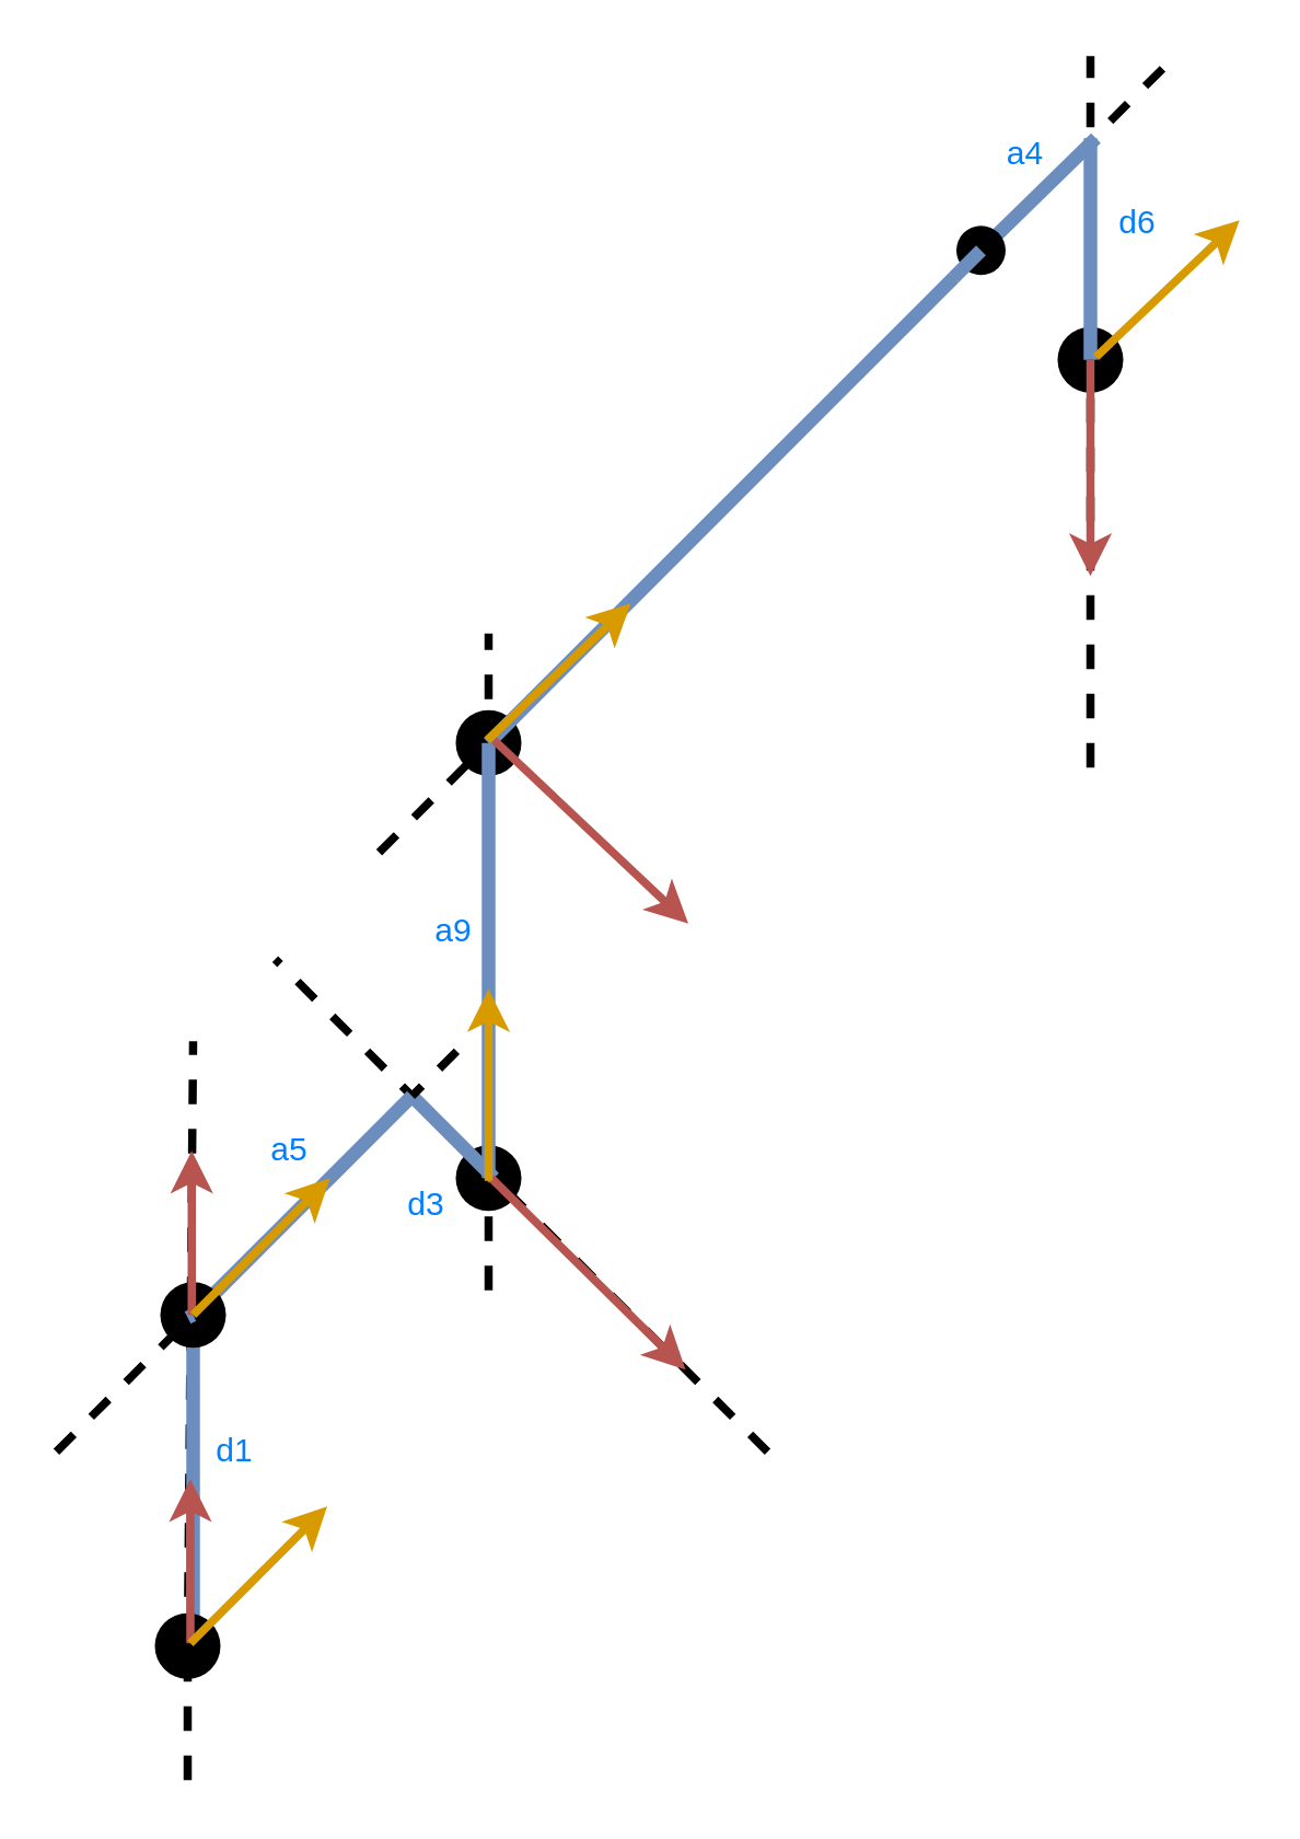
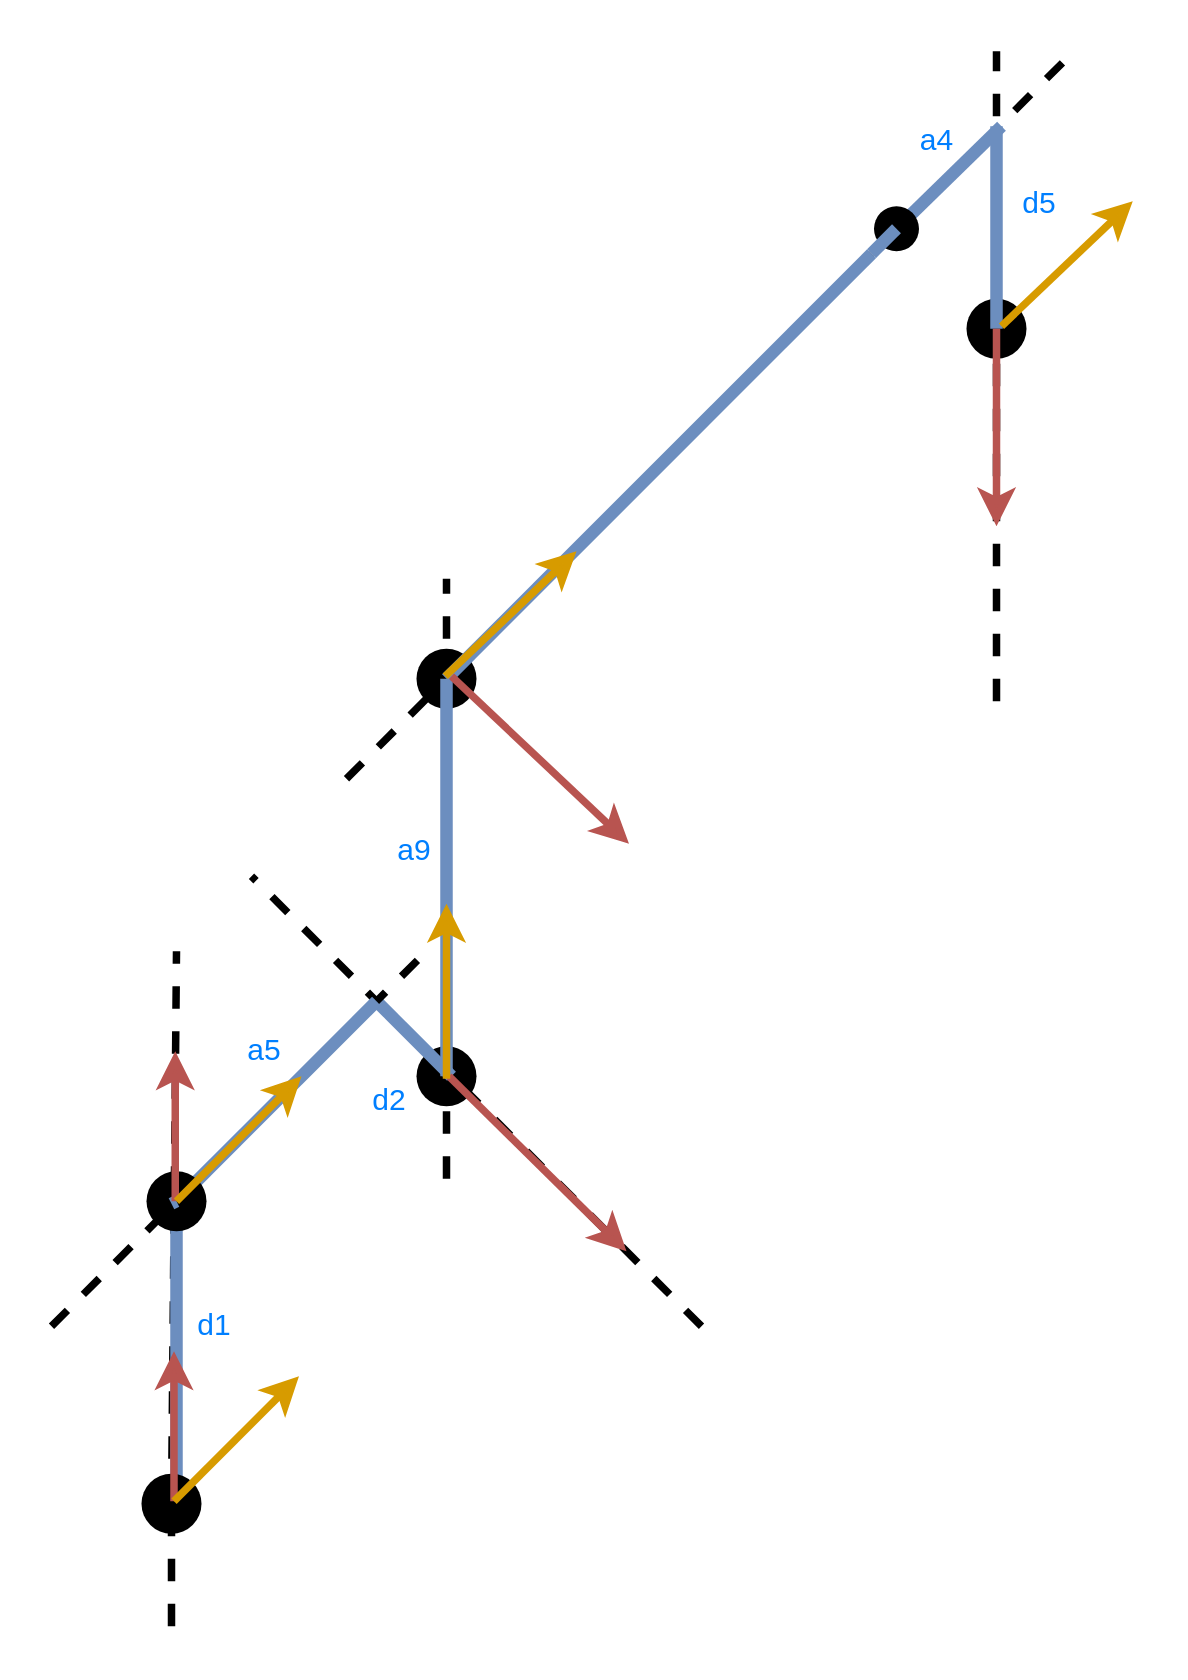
  <mxCell id="0" />
  <mxCell id="1" parent="0" />
  <mxCell id="2" value="" style="endArrow=none;dashed=1;html=1;strokeWidth=3;startArrow=none;" edge="1" parent="1" source="18"><mxGeometry width="50" height="50" relative="1" as="geometry"><mxPoint x="69" y="629" as="sourcePoint" /><mxPoint x="70" y="380" as="targetPoint" /></mxGeometry></mxCell>
  <mxCell id="3" value="" style="shape=waypoint;sketch=0;size=6;pointerEvents=1;points=[];fillColor=none;resizable=0;rotatable=0;perimeter=centerPerimeter;snapToPoint=1;strokeWidth=10;" vertex="1" parent="1"><mxGeometry x="158" y="410" width="40" height="40" as="geometry" /></mxCell>
  <mxCell id="4" value="" style="endArrow=none;dashed=1;html=1;strokeWidth=3;" edge="1" parent="1"><mxGeometry width="50" height="50" relative="1" as="geometry"><mxPoint x="280" y="530" as="sourcePoint" /><mxPoint x="100" y="350" as="targetPoint" /></mxGeometry></mxCell>
  <mxCell id="5" value="" style="shape=waypoint;sketch=0;size=6;pointerEvents=1;points=[];fillColor=none;resizable=0;rotatable=0;perimeter=centerPerimeter;snapToPoint=1;strokeWidth=10;" vertex="1" parent="1"><mxGeometry x="158" y="251" width="40" height="40" as="geometry" /></mxCell>
  <mxCell id="6" value="" style="endArrow=none;dashed=1;html=1;strokeWidth=3;" edge="1" parent="1"><mxGeometry width="50" height="50" relative="1" as="geometry"><mxPoint x="178" y="471" as="sourcePoint" /><mxPoint x="178" y="231" as="targetPoint" /></mxGeometry></mxCell>
  <mxCell id="7" value="" style="endArrow=none;dashed=1;html=1;strokeWidth=3;" edge="1" parent="1"><mxGeometry width="50" height="50" relative="1" as="geometry"><mxPoint x="138" y="311" as="sourcePoint" /><mxPoint x="428" y="21" as="targetPoint" /></mxGeometry></mxCell>
  <mxCell id="8" value="" style="endArrow=none;dashed=1;html=1;strokeWidth=3;startArrow=none;" edge="1" parent="1" source="9"><mxGeometry width="50" height="50" relative="1" as="geometry"><mxPoint x="398" y="181" as="sourcePoint" /><mxPoint x="398" y="71" as="targetPoint" /></mxGeometry></mxCell>
  <mxCell id="9" value="" style="shape=waypoint;sketch=0;size=6;pointerEvents=1;points=[];fillColor=none;resizable=0;rotatable=0;perimeter=centerPerimeter;snapToPoint=1;strokeWidth=10;" vertex="1" parent="1"><mxGeometry x="378" y="111" width="40" height="40" as="geometry" /></mxCell>
  <mxCell id="10" value="" style="endArrow=none;dashed=1;html=1;strokeWidth=3;" edge="1" parent="1"><mxGeometry width="50" height="50" relative="1" as="geometry"><mxPoint x="398" y="280" as="sourcePoint" /><mxPoint x="398" y="20" as="targetPoint" /></mxGeometry></mxCell>
  <mxCell id="11" value="" style="endArrow=none;html=1;strokeWidth=5;fillColor=#dae8fc;strokeColor=#6c8ebf;" edge="1" parent="1"><mxGeometry width="50" height="50" relative="1" as="geometry"><mxPoint x="70" y="601" as="sourcePoint" /><mxPoint x="70" y="481" as="targetPoint" /></mxGeometry></mxCell>
  <mxCell id="12" value="" style="endArrow=none;html=1;strokeWidth=5;strokeColor=#6c8ebf;fillColor=#dae8fc;" edge="1" parent="1"><mxGeometry width="50" height="50" relative="1" as="geometry"><mxPoint x="180" y="430" as="sourcePoint" /><mxPoint x="150" y="400" as="targetPoint" /></mxGeometry></mxCell>
  <mxCell id="13" value="" style="endArrow=none;html=1;strokeWidth=5;strokeColor=#6c8ebf;fillColor=#dae8fc;exitX=0.25;exitY=0.5;exitDx=0;exitDy=0;exitPerimeter=0;" edge="1" parent="1" source="3"><mxGeometry width="50" height="50" relative="1" as="geometry"><mxPoint x="388" y="411" as="sourcePoint" /><mxPoint x="178" y="271" as="targetPoint" /></mxGeometry></mxCell>
  <mxCell id="14" value="" style="endArrow=none;html=1;strokeWidth=5;exitX=0.375;exitY=0.55;exitDx=0;exitDy=0;exitPerimeter=0;strokeColor=#6c8ebf;fillColor=#dae8fc;" edge="1" parent="1" source="5"><mxGeometry width="50" height="50" relative="1" as="geometry"><mxPoint x="388" y="411" as="sourcePoint" /><mxPoint x="348" y="101" as="targetPoint" /></mxGeometry></mxCell>
  <mxCell id="15" value="" style="endArrow=none;html=1;strokeWidth=5;strokeColor=#6c8ebf;fillColor=#dae8fc;startArrow=none;" edge="1" parent="1" source="33"><mxGeometry width="50" height="50" relative="1" as="geometry"><mxPoint x="348" y="101" as="sourcePoint" /><mxPoint x="400" y="50" as="targetPoint" /></mxGeometry></mxCell>
  <mxCell id="16" value="" style="endArrow=none;html=1;strokeWidth=5;strokeColor=#6c8ebf;fillColor=#dae8fc;" edge="1" parent="1"><mxGeometry width="50" height="50" relative="1" as="geometry"><mxPoint x="398" y="131" as="sourcePoint" /><mxPoint x="398" y="50" as="targetPoint" /></mxGeometry></mxCell>
  <mxCell id="17" value="" style="endArrow=none;dashed=1;html=1;strokeWidth=3;" edge="1" parent="1"><mxGeometry width="50" height="50" relative="1" as="geometry"><mxPoint x="20" y="530" as="sourcePoint" /><mxPoint x="170" y="380" as="targetPoint" /></mxGeometry></mxCell>
  <mxCell id="18" value="" style="shape=waypoint;sketch=0;size=6;pointerEvents=1;points=[];fillColor=none;resizable=0;rotatable=0;perimeter=centerPerimeter;snapToPoint=1;strokeWidth=10;" vertex="1" parent="1"><mxGeometry x="48" y="581" width="40" height="40" as="geometry" /></mxCell>
  <mxCell id="19" value="" style="endArrow=none;dashed=1;html=1;strokeWidth=3;startArrow=none;" edge="1" parent="1" target="18"><mxGeometry width="50" height="50" relative="1" as="geometry"><mxPoint x="68" y="650" as="sourcePoint" /><mxPoint x="70" y="423" as="targetPoint" /></mxGeometry></mxCell>
  <mxCell id="20" value="" style="endArrow=none;html=1;strokeWidth=5;strokeColor=#6c8ebf;fillColor=#dae8fc;startArrow=none;exitX=0.425;exitY=0.55;exitDx=0;exitDy=0;exitPerimeter=0;" edge="1" parent="1" source="22"><mxGeometry width="50" height="50" relative="1" as="geometry"><mxPoint x="50" y="500" as="sourcePoint" /><mxPoint x="150" y="400" as="targetPoint" /></mxGeometry></mxCell>
  <mxCell id="21" value="" style="endArrow=classic;html=1;strokeWidth=3;fillColor=#f8cecc;strokeColor=#b85450;" edge="1" parent="1"><mxGeometry width="50" height="50" relative="1" as="geometry"><mxPoint x="69" y="600" as="sourcePoint" /><mxPoint x="69" y="540" as="targetPoint" /></mxGeometry></mxCell>
  <mxCell id="22" value="" style="shape=waypoint;sketch=0;size=6;pointerEvents=1;points=[];fillColor=none;resizable=0;rotatable=0;perimeter=centerPerimeter;snapToPoint=1;strokeWidth=10;" vertex="1" parent="1"><mxGeometry x="50" y="460" width="40" height="40" as="geometry" /></mxCell>
  <mxCell id="23" value="" style="endArrow=none;html=1;strokeWidth=5;strokeColor=#6c8ebf;fillColor=#dae8fc;" edge="1" parent="1" target="22"><mxGeometry width="50" height="50" relative="1" as="geometry"><mxPoint x="68" y="481" as="sourcePoint" /><mxPoint x="148" y="401" as="targetPoint" /></mxGeometry></mxCell>
  <mxCell id="24" value="" style="endArrow=classic;html=1;strokeWidth=3;fillColor=#f8cecc;strokeColor=#b85450;" edge="1" parent="1"><mxGeometry width="50" height="50" relative="1" as="geometry"><mxPoint x="69.5" y="480" as="sourcePoint" /><mxPoint x="69.5" y="420" as="targetPoint" /></mxGeometry></mxCell>
  <mxCell id="25" value="" style="endArrow=classic;html=1;strokeWidth=3;strokeColor=#b85450;fillColor=#f8cecc;" edge="1" parent="1"><mxGeometry width="50" height="50" relative="1" as="geometry"><mxPoint x="179" y="430" as="sourcePoint" /><mxPoint x="250" y="500" as="targetPoint" /></mxGeometry></mxCell>
  <mxCell id="26" value="" style="endArrow=classic;html=1;strokeWidth=3;strokeColor=#b85450;fillColor=#f8cecc;" edge="1" parent="1"><mxGeometry width="50" height="50" relative="1" as="geometry"><mxPoint x="180" y="270" as="sourcePoint" /><mxPoint x="251" y="337" as="targetPoint" /></mxGeometry></mxCell>
  <mxCell id="27" value="" style="endArrow=classic;html=1;strokeWidth=3;strokeColor=#b85450;fillColor=#f8cecc;exitX=0.575;exitY=0.6;exitDx=0;exitDy=0;exitPerimeter=0;" edge="1" parent="1" source="9"><mxGeometry width="50" height="50" relative="1" as="geometry"><mxPoint x="340" y="240" as="sourcePoint" /><mxPoint x="398" y="210" as="targetPoint" /></mxGeometry></mxCell>
  <mxCell id="28" value="" style="endArrow=classic;html=1;strokeWidth=3;fillColor=#ffcd28;strokeColor=#d79b00;gradientColor=#ffa500;" edge="1" parent="1"><mxGeometry width="50" height="50" relative="1" as="geometry"><mxPoint x="69" y="600" as="sourcePoint" /><mxPoint x="119" y="550" as="targetPoint" /></mxGeometry></mxCell>
  <mxCell id="29" value="" style="endArrow=classic;html=1;strokeWidth=3;fillColor=#ffcd28;strokeColor=#d79b00;gradientColor=#ffa500;" edge="1" parent="1"><mxGeometry width="50" height="50" relative="1" as="geometry"><mxPoint x="70" y="480" as="sourcePoint" /><mxPoint x="120" y="430" as="targetPoint" /></mxGeometry></mxCell>
  <mxCell id="30" value="" style="endArrow=classic;html=1;strokeWidth=3;strokeColor=#d79b00;fillColor=#ffcd28;gradientColor=#ffa500;" edge="1" parent="1"><mxGeometry width="50" height="50" relative="1" as="geometry"><mxPoint x="178" y="431" as="sourcePoint" /><mxPoint x="178" y="361" as="targetPoint" /></mxGeometry></mxCell>
  <mxCell id="31" value="" style="endArrow=classic;html=1;strokeWidth=3;strokeColor=#d79b00;fillColor=#ffcd28;gradientColor=#ffa500;" edge="1" parent="1"><mxGeometry width="50" height="50" relative="1" as="geometry"><mxPoint x="177.5" y="270" as="sourcePoint" /><mxPoint x="230" y="220" as="targetPoint" /></mxGeometry></mxCell>
  <mxCell id="32" value="" style="endArrow=classic;html=1;strokeWidth=3;strokeColor=#d79b00;fillColor=#ffcd28;gradientColor=#ffa500;" edge="1" parent="1"><mxGeometry width="50" height="50" relative="1" as="geometry"><mxPoint x="400" y="130" as="sourcePoint" /><mxPoint x="452.5" y="80" as="targetPoint" /></mxGeometry></mxCell>
  <mxCell id="33" value="" style="shape=waypoint;sketch=0;size=6;pointerEvents=1;points=[];fillColor=none;resizable=0;rotatable=0;perimeter=centerPerimeter;snapToPoint=1;strokeWidth=7;" vertex="1" parent="1"><mxGeometry x="338" y="71" width="40" height="40" as="geometry" /></mxCell>
  <mxCell id="34" value="" style="endArrow=none;html=1;strokeWidth=5;strokeColor=#6c8ebf;fillColor=#dae8fc;" edge="1" parent="1" target="33"><mxGeometry width="50" height="50" relative="1" as="geometry"><mxPoint x="348" y="101" as="sourcePoint" /><mxPoint x="400" y="50" as="targetPoint" /></mxGeometry></mxCell>
  <mxCell id="35" value="&lt;font color=&quot;#007fff&quot;&gt;d1&lt;/font&gt;" style="text;html=1;resizable=0;autosize=1;align=center;verticalAlign=middle;points=[];fillColor=none;strokeColor=none;rounded=0;" vertex="1" parent="1"><mxGeometry x="70" y="520" width="30" height="20" as="geometry" /></mxCell>
  <mxCell id="36" value="&lt;font color=&quot;#007fff&quot;&gt;a5&lt;/font&gt;" style="text;html=1;resizable=0;autosize=1;align=center;verticalAlign=middle;points=[];fillColor=none;strokeColor=none;rounded=0;" vertex="1" parent="1"><mxGeometry x="90" y="410" width="30" height="20" as="geometry" /></mxCell>
- <mxCell id="37" value="&lt;font color=&quot;#007fff&quot;&gt;d3&lt;/font&gt;" style="text;html=1;resizable=0;autosize=1;align=center;verticalAlign=middle;points=[];fillColor=none;strokeColor=none;rounded=0;" vertex="1" parent="1"><mxGeometry x="140" y="430" width="30" height="20" as="geometry" /></mxCell>
+ <mxCell id="37" value="&lt;font color=&quot;#007fff&quot;&gt;d2&lt;/font&gt;" style="text;html=1;resizable=0;autosize=1;align=center;verticalAlign=middle;points=[];fillColor=none;strokeColor=none;rounded=0;" vertex="1" parent="1"><mxGeometry x="140" y="430" width="30" height="20" as="geometry" /></mxCell>
  <mxCell id="38" value="&lt;font color=&quot;#007fff&quot;&gt;a9&lt;/font&gt;" style="text;html=1;resizable=0;autosize=1;align=center;verticalAlign=middle;points=[];fillColor=none;strokeColor=none;rounded=0;" vertex="1" parent="1"><mxGeometry x="150" y="330" width="30" height="20" as="geometry" /></mxCell>
  <mxCell id="39" value="&lt;font color=&quot;#007fff&quot;&gt;a4&lt;/font&gt;" style="text;html=1;resizable=0;autosize=1;align=center;verticalAlign=middle;points=[];fillColor=none;strokeColor=none;rounded=0;" vertex="1" parent="1"><mxGeometry x="359" y="46" width="30" height="20" as="geometry" /></mxCell>
- <mxCell id="40" value="&lt;font color=&quot;#007fff&quot;&gt;d6&lt;/font&gt;" style="text;html=1;resizable=0;autosize=1;align=center;verticalAlign=middle;points=[];fillColor=none;strokeColor=none;rounded=0;" vertex="1" parent="1"><mxGeometry x="400" y="71" width="30" height="20" as="geometry" /></mxCell>
+ <mxCell id="40" value="&lt;font color=&quot;#007fff&quot;&gt;d5&lt;/font&gt;" style="text;html=1;resizable=0;autosize=1;align=center;verticalAlign=middle;points=[];fillColor=none;strokeColor=none;rounded=0;" vertex="1" parent="1"><mxGeometry x="400" y="71" width="30" height="20" as="geometry" /></mxCell>
